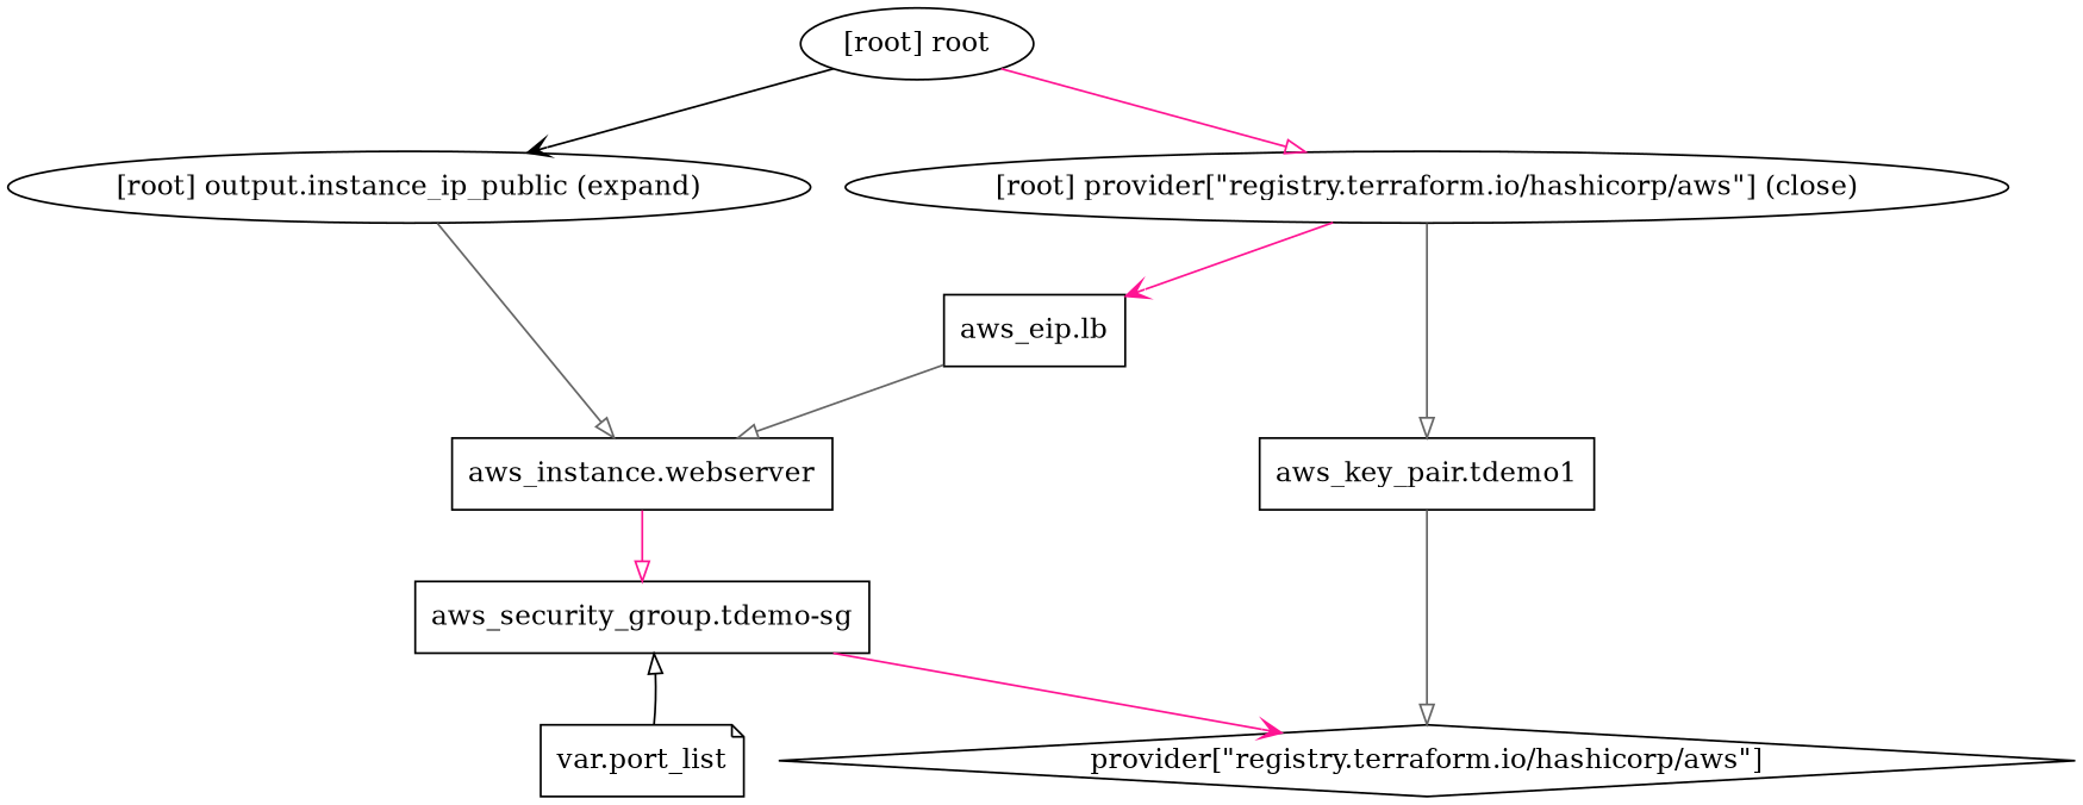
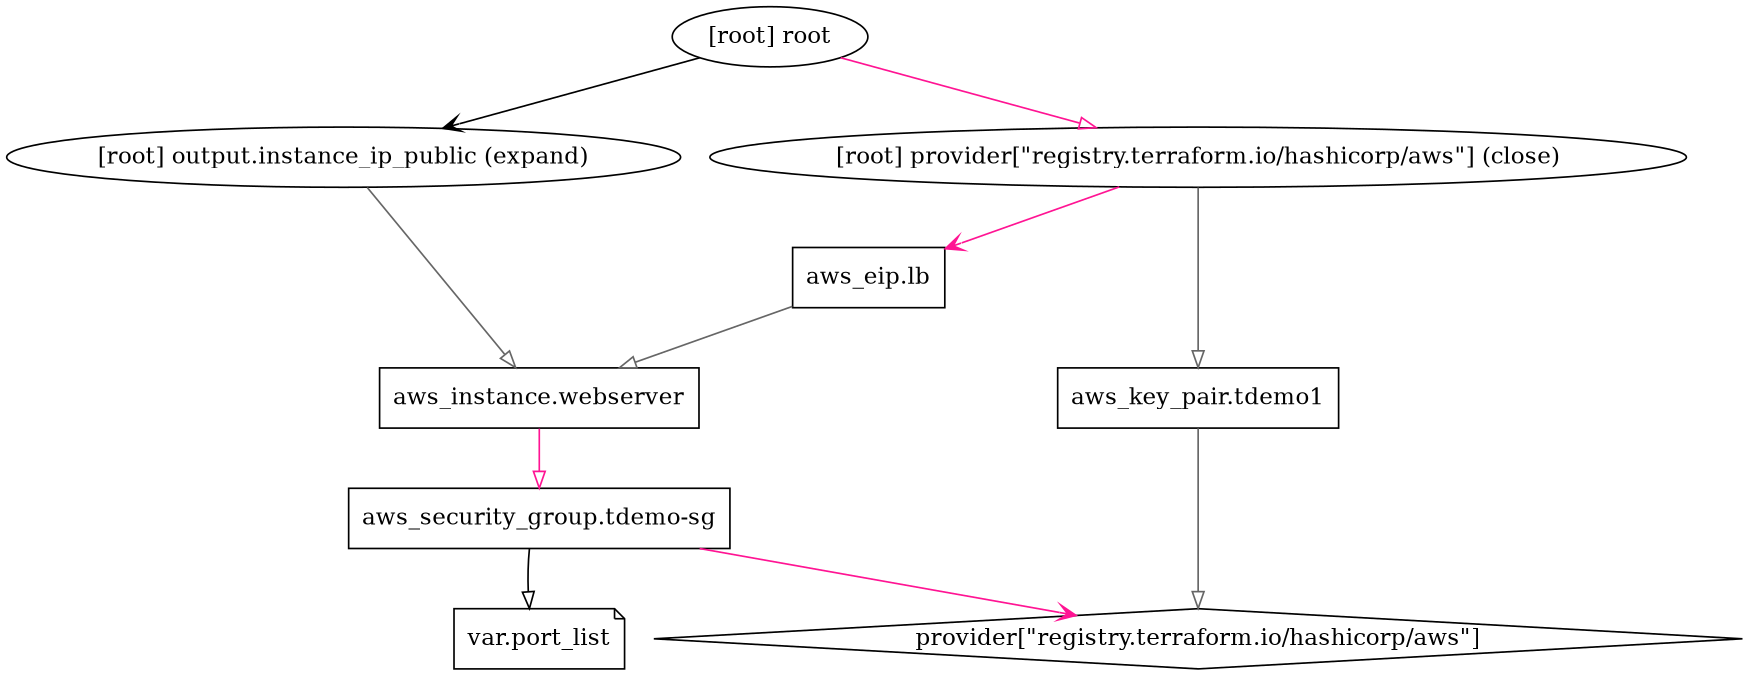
  digraph {
    compound=true
    newrank=true
    node [shape=box]
    edge [arrowhead=onormal color=gray40]
    n1 [label="aws_eip.lb"]
    n2 [label="aws_instance.webserver"]
    n3 [label="aws_security_group.tdemo-sg"]
    n4 [label="aws_key_pair.tdemo1"]
    n5 [label="provider[\"registry.terraform.io/hashicorp/aws\"]" shape=diamond]
    n6 [label="var.port_list" shape=note]
    "[root] output.instance_ip_public (expand)" [shape=""]
    "[root] provider[\"registry.terraform.io/hashicorp/aws\"] (close)" [shape=""]
    "[root] root" [shape=""]
    subgraph sub_1 {
      n1
      n2
      n3
      n4
      n5
      n6
      "[root] output.instance_ip_public (expand)"
      "[root] provider[\"registry.terraform.io/hashicorp/aws\"] (close)"
      "[root] root"
    }
    n1 -> n2
    n2 -> n3 [color=deeppink]
    n3 -> n5 [arrowhead=vee color=deeppink]
-   n6 -> n3 [color=black]
+   n3 -> n6 [color=black]
    n4 -> n5
    "[root] output.instance_ip_public (expand)" -> n2
    "[root] provider[\"registry.terraform.io/hashicorp/aws\"] (close)" -> n1 [arrowhead=vee color=deeppink]
    "[root] provider[\"registry.terraform.io/hashicorp/aws\"] (close)" -> n4
    "[root] root" -> "[root] output.instance_ip_public (expand)" [arrowhead=vee color=black]
    "[root] root" -> "[root] provider[\"registry.terraform.io/hashicorp/aws\"] (close)" [color=deeppink]
  }
